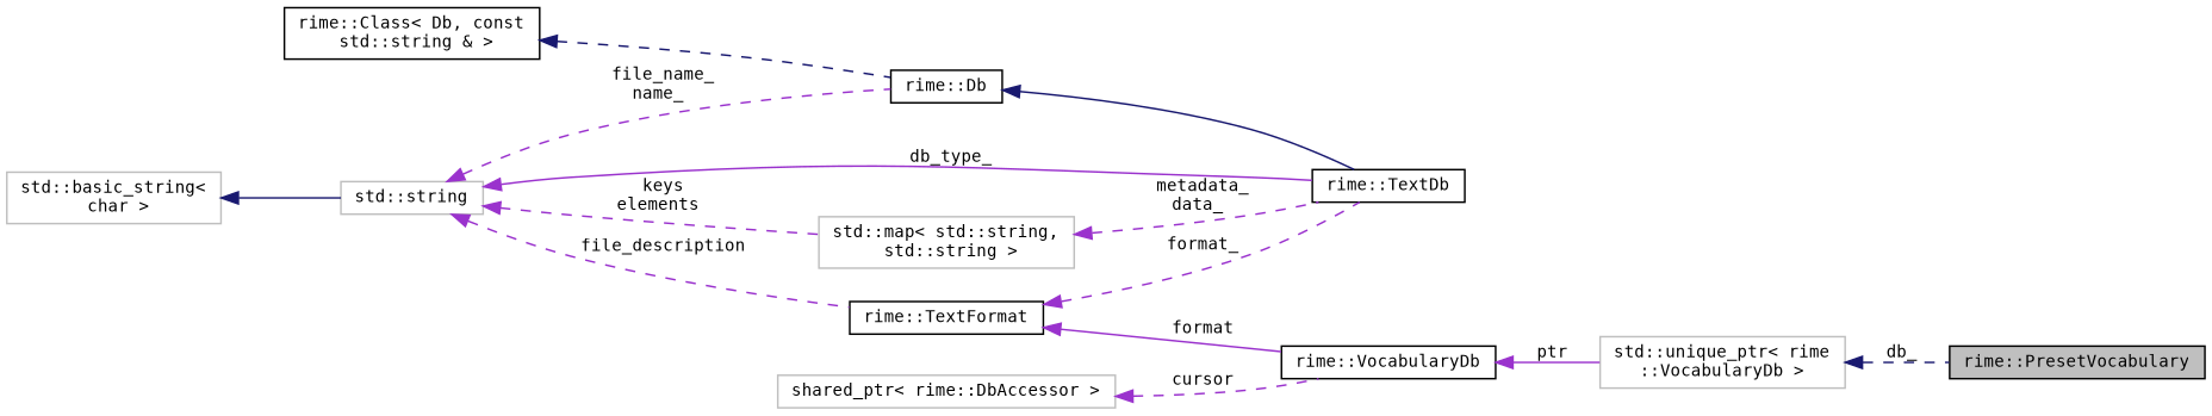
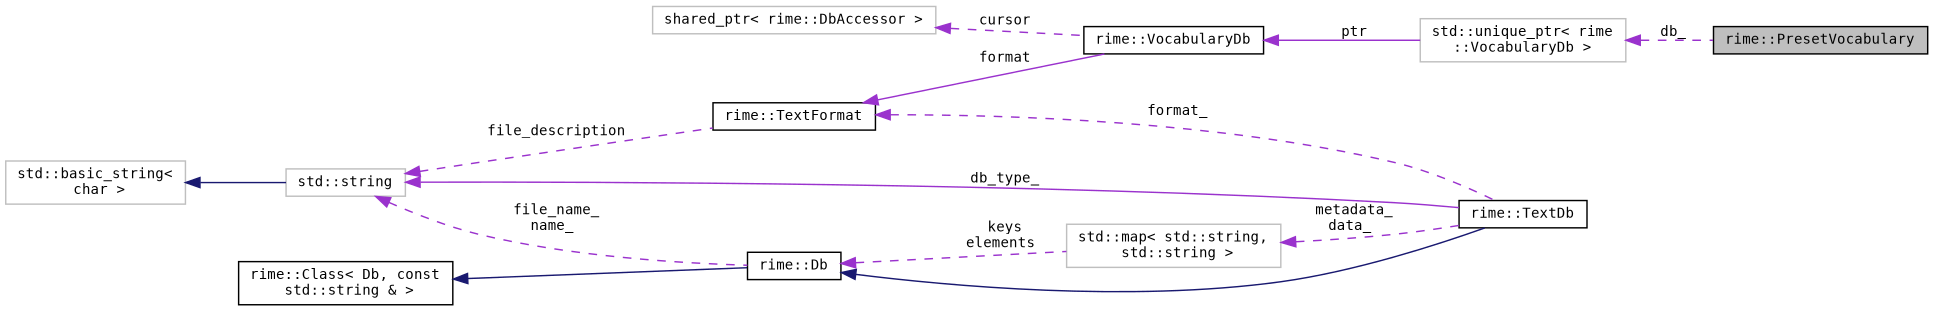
  digraph {
    fontname="DejaVu Sans Mono"
    rankdir=LR
    node [color=black fillcolor=white fontname="DejaVu Sans Mono" fontsize=10 shape=record style=filled]
    edge [color=darkorchid3 dir=back fontname="DejaVu Sans Mono" fontsize=10 labelfontname=Helvetica labelfontsize=10 style=dashed]
    n1 [fillcolor=grey75 fontcolor=black height=0.2 label="rime::PresetVocabulary" width=0.4]
    n2 [color=grey75 height=0.2 label="std::unique_ptr\< rime\l::VocabularyDb \>" width=0.4]
    n3 [height=0.2 label="rime::VocabularyDb" width=0.4]
    n4 [height=0.2 label="rime::TextDb" width=0.4]
    n5 [height=0.2 label="rime::Db" width=0.4]
    n6 [height=0.2 label="rime::Class\< Db, const\l std::string & \>" width=0.4]
    n7 [color=grey75 height=0.2 label="std::string" width=0.4]
    n8 [color=grey75 height=0.2 label="std::map\< std::string,\l std::string \>" width=0.4]
    n9 [height=0.2 label="rime::TextFormat" width=0.4]
    n10 [color=grey75 height=0.2 label="std::basic_string\<\l char \>" width=0.4]
    n11 [color=grey75 height=0.2 label="shared_ptr\< rime::DbAccessor \>" width=0.4]
-   n2 -> n1 [color=midnightblue label=" db_"]
+   n2 -> n1 [label=" db_"]
    n3 -> n2 [label=" ptr" style=solid]
    n5 -> n4 [color=midnightblue style=solid]
-   n6 -> n5 [color=midnightblue]
+   n6 -> n5 [color=midnightblue style=solid]
    n7 -> n4 [label=" db_type_" style=solid]
    n7 -> n5 [label=" file_name_\nname_"]
-   n7 -> n8 [label=" keys\nelements"]
+   n5 -> n8 [label=" keys\nelements"]
    n7 -> n9 [label=" file_description"]
    n8 -> n4 [label=" metadata_\ndata_"]
    n9 -> n3 [label=" format" style=solid]
    n9 -> n4 [label=" format_"]
    n10 -> n7 [color=midnightblue style=solid]
    n11 -> n3 [label=" cursor"]
  }
